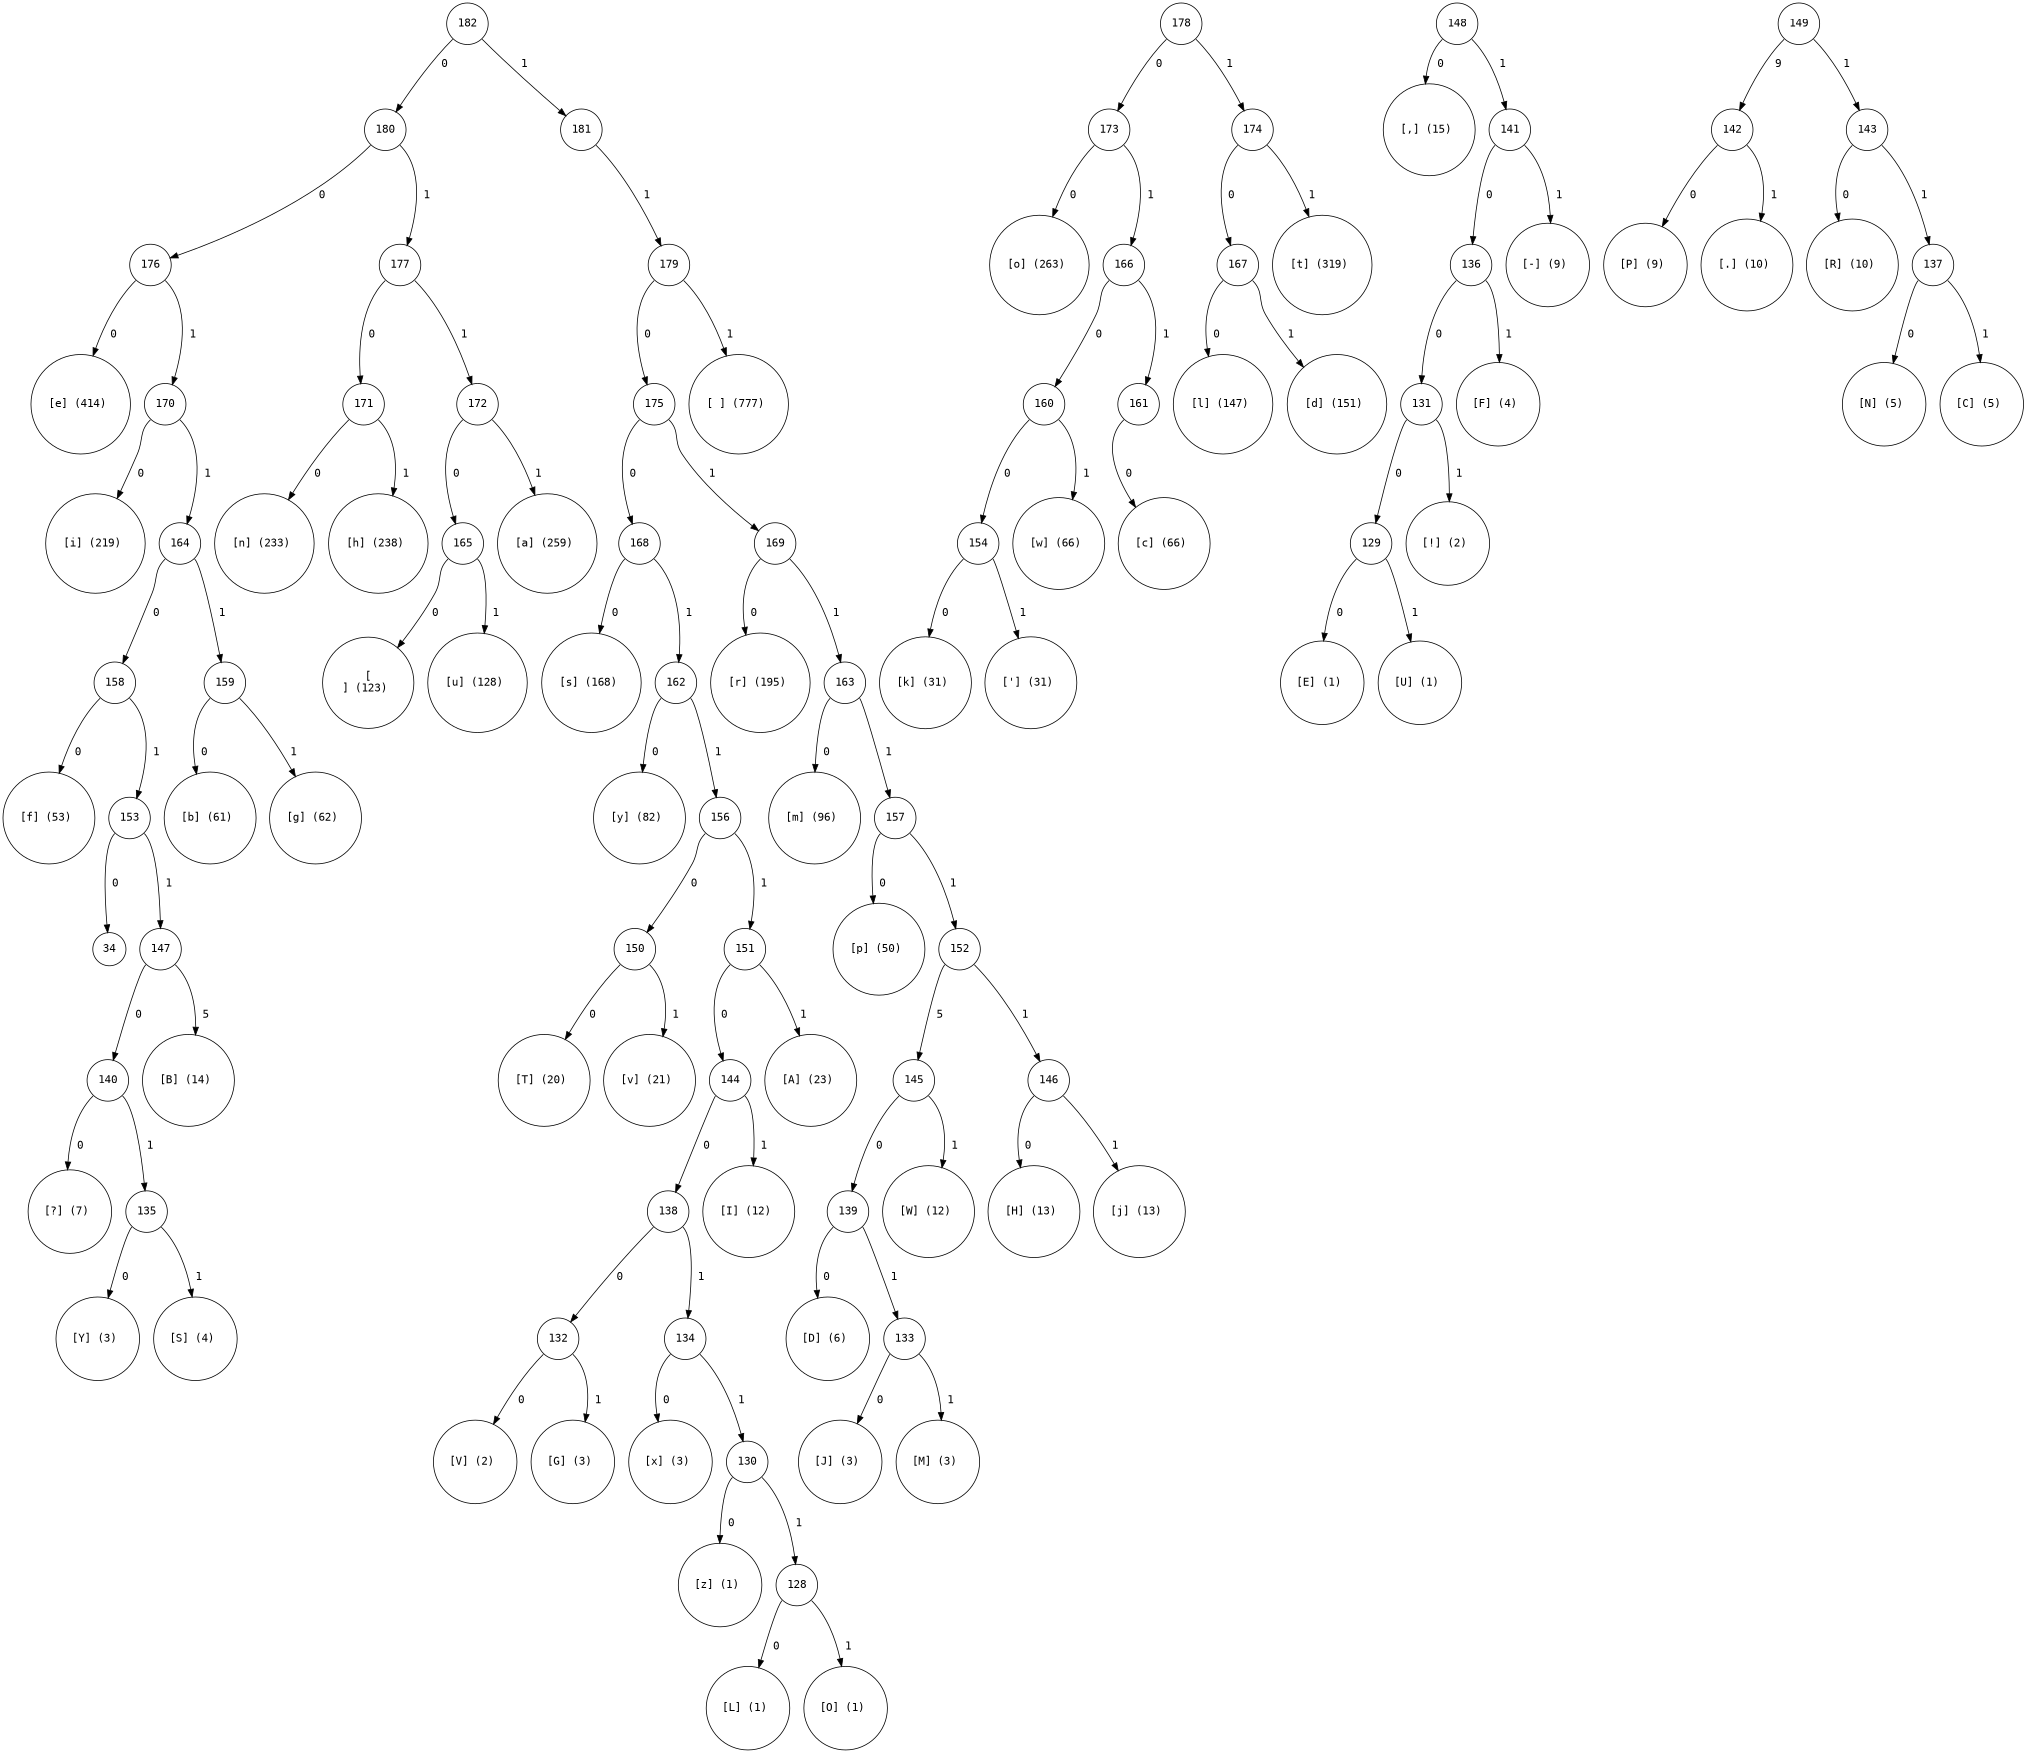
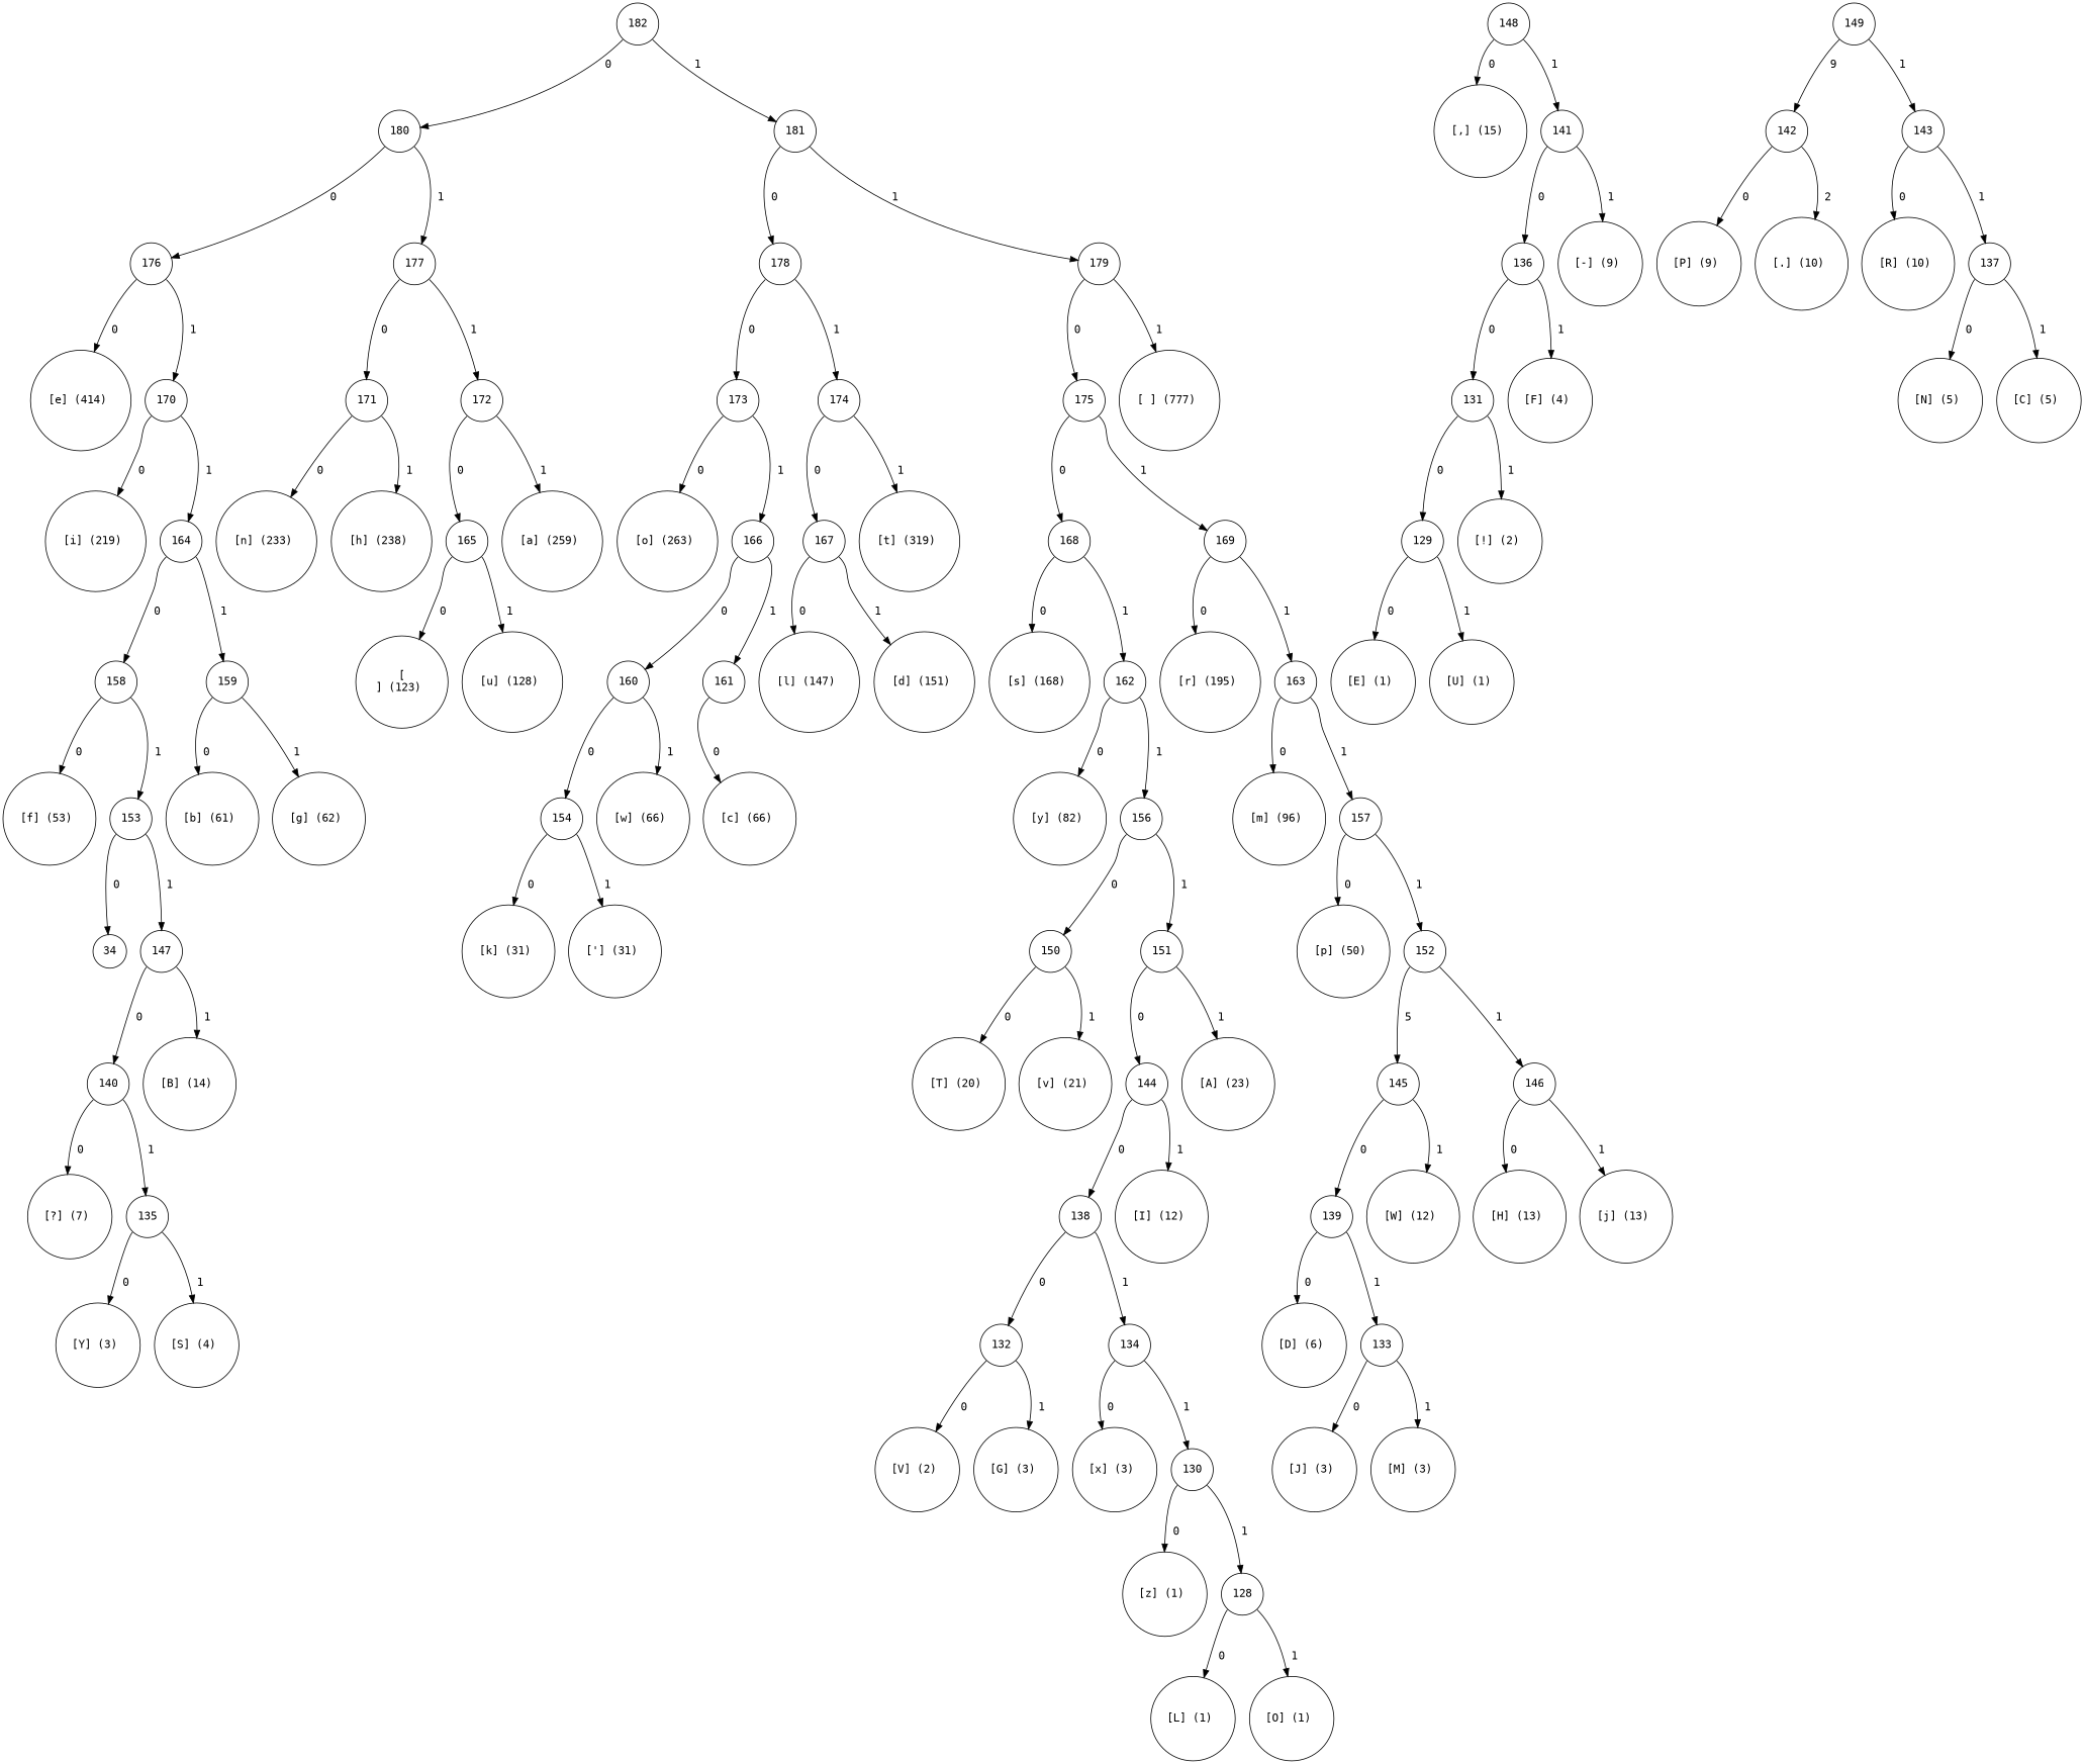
  digraph {
    fontname="DejaVu Sans Mono"
    node [fontname="DejaVu Sans Mono" shape=circle]
    edge [fontname="DejaVu Sans Mono" tailport=sw]
    n1 [label=180 width=0.5]
    n2 [label=176 width=0.5]
    n3 [label=177 width=0.5]
    182 [width=0.5]
    n5 [label=181 width=0.5]
    n6 [label=178 width=0.5]
    n7 [label=179 width=0.5]
    n8 [label="[e] (414) " width=0.5]
    n9 [label=170 width=0.5]
    n10 [label=171 width=0.5]
    n11 [label=172 width=0.5]
    n12 [label="[i] (219) " width=0.5]
    n13 [label=164 width=0.5]
    n14 [label=158 width=0.5]
    n15 [label=159 width=0.5]
    n16 [label="[f] (53) " width=0.5]
    n17 [label=153 width=0.5]
    n18 [label="[b] (61) " width=0.5]
    n19 [label="[g] (62) " width=0.5]
    n20 [label=34 width=0.5]
    n21 [label=147 width=0.5]
    n22 [label="[B] (14) " width=0.5]
    n23 [label=140 width=0.5]
    n24 [label="[?] (7) " width=0.5]
    n25 [label=135 width=0.5]
    n26 [label="[S] (4) " width=0.5]
    n27 [label="[Y] (3) " width=0.5]
    n28 [label="[h] (238) " width=0.5]
    n29 [label="[n] (233) " width=0.5]
    n30 [label="[a] (259) " width=0.5]
    n31 [label=165 width=0.5]
    n32 [label="[\n] (123) " width=0.5]
    n33 [label="[u] (128) " width=0.5]
    n34 [label=173 width=0.5]
    n35 [label=174 width=0.5]
    n36 [label="[ ] (777) " width=0.5]
    n37 [label=175 width=0.5]
    n38 [label="[o] (263) " width=0.5]
    n39 [label=166 width=0.5]
    n40 [label="[t] (319) " width=0.5]
    n41 [label=167 width=0.5]
    n42 [label=160 width=0.5]
    n43 [label=161 width=0.5]
    n44 [label="[w] (66) " width=0.5]
    n45 [label=154 width=0.5]
    n46 [label="[c] (66) " width=0.5]
    n47 [label="['] (31) " width=0.5]
    n48 [label="[k] (31) " width=0.5]
    n49 [label=148 width=0.5]
    n50 [label="[,] (15) " width=0.5]
    n51 [label=141 width=0.5]
    n52 [label=149 width=0.5]
    n53 [label=142 width=0.5]
    n54 [label=143 width=0.5]
    n55 [label="[-] (9) " width=0.5]
    n56 [label=136 width=0.5]
    n57 [label="[F] (4) " width=0.5]
    n58 [label=131 width=0.5]
    n59 [label="[!] (2) " width=0.5]
    n60 [label=129 width=0.5]
    n61 [label="[E] (1) " width=0.5]
    n62 [label="[U] (1) " width=0.5]
    n63 [label="[.] (10) " width=0.5]
    n64 [label="[P] (9) " width=0.5]
    n65 [label="[R] (10) " width=0.5]
    n66 [label=137 width=0.5]
    n67 [label="[C] (5) " width=0.5]
    n68 [label="[N] (5) " width=0.5]
    n69 [label="[d] (151) " width=0.5]
    n70 [label="[l] (147) " width=0.5]
    n71 [label=168 width=0.5]
    n72 [label=169 width=0.5]
    n73 [label="[s] (168) " width=0.5]
    n74 [label=162 width=0.5]
    n75 [label="[r] (195) " width=0.5]
    n76 [label=163 width=0.5]
    n77 [label="[y] (82) " width=0.5]
    n78 [label=156 width=0.5]
    n79 [label=150 width=0.5]
    n80 [label=151 width=0.5]
    n81 [label="[T] (20) " width=0.5]
    n82 [label="[v] (21) " width=0.5]
    n83 [label="[A] (23) " width=0.5]
    n84 [label=144 width=0.5]
    n85 [label="[I] (12) " width=0.5]
    n86 [label=138 width=0.5]
    n87 [label=132 width=0.5]
    n88 [label=134 width=0.5]
    n89 [label="[G] (3) " width=0.5]
    n90 [label="[V] (2) " width=0.5]
    n91 [label="[x] (3) " width=0.5]
    n92 [label=130 width=0.5]
    n93 [label="[z] (1) " width=0.5]
    n94 [label=128 width=0.5]
    n95 [label="[L] (1) " width=0.5]
    n96 [label="[O] (1) " width=0.5]
    n97 [label="[m] (96) " width=0.5]
    n98 [label=157 width=0.5]
    n99 [label="[p] (50) " width=0.5]
    n100 [label=152 width=0.5]
    n101 [label=145 width=0.5]
    n102 [label=146 width=0.5]
    n103 [label="[W] (12) " width=0.5]
    n104 [label=139 width=0.5]
    n105 [label="[H] (13) " width=0.5]
    n106 [label="[j] (13) " width=0.5]
    n107 [label="[D] (6) " width=0.5]
    n108 [label=133 width=0.5]
    n109 [label="[J] (3) " width=0.5]
    n110 [label="[M] (3) " width=0.5]
    n1 -> n2 [label=" 0"]
    n1 -> n3 [label=" 1" tailport=se]
    n2 -> n8 [label=" 0"]
    n2 -> n9 [label=" 1" tailport=se]
    n3 -> n10 [label=" 0"]
    n3 -> n11 [label=" 1" tailport=se]
    182 -> n1 [label=" 0"]
    182 -> n5 [label=" 1" tailport=se]
+   n5 -> n6 [label=" 0"]
    n5 -> n7 [label=" 1" tailport=se]
    n6 -> n34 [label=" 0"]
    n6 -> n35 [label=" 1" tailport=se]
    n7 -> n36 [label=" 1" tailport=se]
    n7 -> n37 [label=" 0"]
    n9 -> n12 [label=" 0"]
    n9 -> n13 [label=" 1" tailport=se]
    n10 -> n28 [label=" 1" tailport=se]
    n10 -> n29 [label=" 0"]
    n11 -> n30 [label=" 1" tailport=se]
    n11 -> n31 [label=" 0"]
    n13 -> n14 [label=" 0"]
    n13 -> n15 [label=" 1" tailport=se]
    n14 -> n16 [label=" 0"]
    n14 -> n17 [label=" 1" tailport=se]
    n15 -> n18 [label=" 0"]
    n15 -> n19 [label=" 1" tailport=se]
    n17 -> n20 [label=" 0"]
    n17 -> n21 [label=" 1" tailport=se]
-   n21 -> n22 [label=" 5" tailport=se]
+   n21 -> n22 [label=" 1" tailport=se]
    n21 -> n23 [label=" 0"]
    n23 -> n24 [label=" 0"]
    n23 -> n25 [label=" 1" tailport=se]
    n25 -> n26 [label=" 1" tailport=se]
    n25 -> n27 [label=" 0"]
    n31 -> n32 [label=" 0"]
    n31 -> n33 [label=" 1" tailport=se]
    n34 -> n38 [label=" 0"]
    n34 -> n39 [label=" 1" tailport=se]
    n35 -> n40 [label=" 1" tailport=se]
    n35 -> n41 [label=" 0"]
    n37 -> n71 [label=" 0"]
    n37 -> n72 [label=" 1" tailport=se]
    n39 -> n42 [label=" 0"]
    n39 -> n43 [label=" 1" tailport=se]
    n41 -> n69 [label=" 1" tailport=se]
    n41 -> n70 [label=" 0"]
    n42 -> n44 [label=" 1" tailport=se]
    n42 -> n45 [label=" 0"]
    n43 -> n46 [label=" 0"]
    n45 -> n47 [label=" 1" tailport=se]
    n45 -> n48 [label=" 0"]
    n49 -> n50 [label=" 0"]
    n49 -> n51 [label=" 1" tailport=se]
    n51 -> n55 [label=" 1" tailport=se]
    n51 -> n56 [label=" 0"]
    n52 -> n53 [label=" 9"]
    n52 -> n54 [label=" 1" tailport=se]
-   n53 -> n63 [label=" 1" tailport=se]
+   n53 -> n63 [label=" 2" tailport=se]
    n53 -> n64 [label=" 0"]
    n54 -> n65 [label=" 0"]
    n54 -> n66 [label=" 1" tailport=se]
    n56 -> n57 [label=" 1" tailport=se]
    n56 -> n58 [label=" 0"]
    n58 -> n59 [label=" 1" tailport=se]
    n58 -> n60 [label=" 0"]
    n60 -> n61 [label=" 0"]
    n60 -> n62 [label=" 1" tailport=se]
    n66 -> n67 [label=" 1" tailport=se]
    n66 -> n68 [label=" 0"]
    n71 -> n73 [label=" 0"]
    n71 -> n74 [label=" 1" tailport=se]
    n72 -> n75 [label=" 0"]
    n72 -> n76 [label=" 1" tailport=se]
    n74 -> n77 [label=" 0"]
    n74 -> n78 [label=" 1" tailport=se]
    n76 -> n97 [label=" 0"]
    n76 -> n98 [label=" 1" tailport=se]
    n78 -> n79 [label=" 0"]
    n78 -> n80 [label=" 1" tailport=se]
    n79 -> n81 [label=" 0"]
    n79 -> n82 [label=" 1" tailport=se]
    n80 -> n83 [label=" 1" tailport=se]
    n80 -> n84 [label=" 0"]
    n84 -> n85 [label=" 1" tailport=se]
    n84 -> n86 [label=" 0"]
    n86 -> n87 [label=" 0"]
    n86 -> n88 [label=" 1" tailport=se]
    n87 -> n89 [label=" 1" tailport=se]
    n87 -> n90 [label=" 0"]
    n88 -> n91 [label=" 0"]
    n88 -> n92 [label=" 1" tailport=se]
    n92 -> n93 [label=" 0"]
    n92 -> n94 [label=" 1" tailport=se]
    n94 -> n95 [label=" 0"]
    n94 -> n96 [label=" 1" tailport=se]
    n98 -> n99 [label=" 0"]
    n98 -> n100 [label=" 1" tailport=se]
    n100 -> n101 [label=" 5"]
    n100 -> n102 [label=" 1" tailport=se]
    n101 -> n103 [label=" 1" tailport=se]
    n101 -> n104 [label=" 0"]
    n102 -> n105 [label=" 0"]
    n102 -> n106 [label=" 1" tailport=se]
    n104 -> n107 [label=" 0"]
    n104 -> n108 [label=" 1" tailport=se]
    n108 -> n109 [label=" 0"]
    n108 -> n110 [label=" 1" tailport=se]
  }
